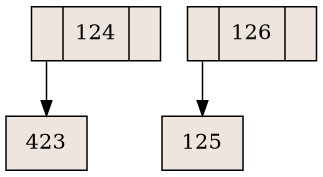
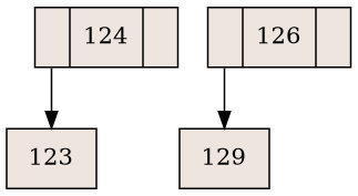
  digraph {
    rankdir=TB
    node [fillcolor=seashell2 shape=record style=filled]
    edge [tailport=C0]
    n1 [label="<C0>|124|<C1>"]
-   n2 [label=423]
+   n2 [label=123]
    n3 [label="<C0>|126|<C1>"]
-   n4 [label=125]
+   n4 [label=129]
    n1 -> n2
    n3 -> n4
  }
